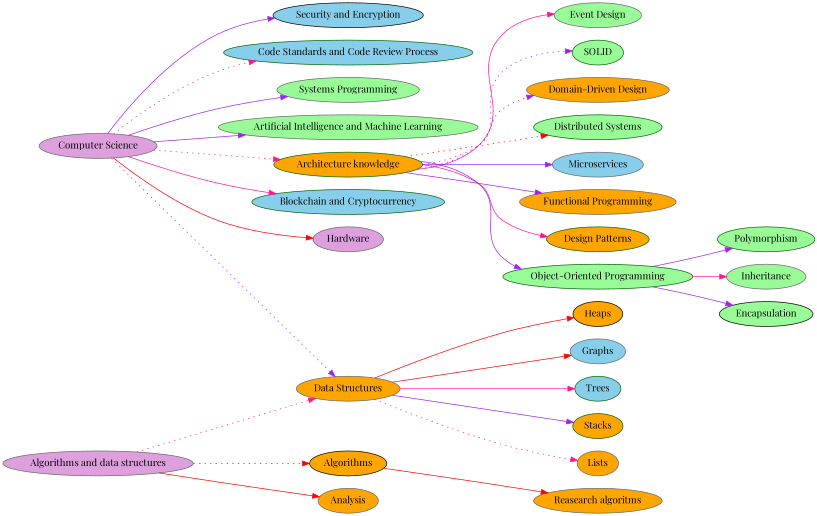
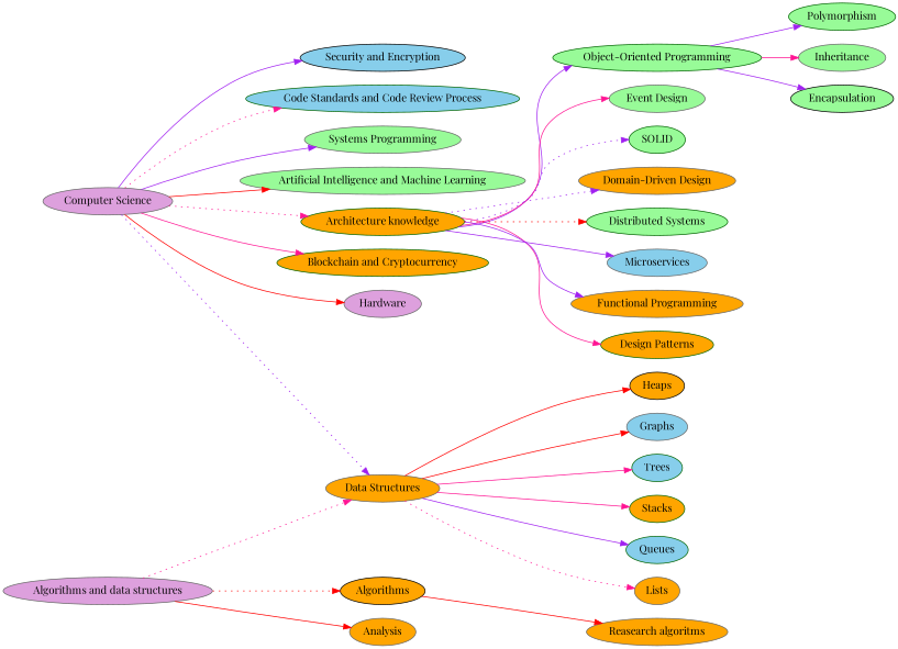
  digraph {
    fontname="Playfair Display"
    rankdir=LR
    node [color=gray40 fillcolor=orange fontname="Playfair Display" style=filled]
    edge [color=purple fontname="Playfair Display" style=solid]
    n1 [label="Data Structures"]
    n2 [fillcolor=skyblue label=Graphs]
    n3 [color=darkgreen fillcolor=skyblue label=Trees]
    n4 [color=darkgreen label=Stacks]
+   n5 [color=darkgreen fillcolor=skyblue label=Queues]
    n6 [label=Lists]
    n7 [color=black label=Heaps]
    n8 [fillcolor=plum label="Computer Science"]
    n9 [fillcolor=palegreen label="Artificial Intelligence and Machine Learning"]
    n10 [color=darkgreen label="Architecture knowledge"]
-   n11 [color=darkgreen fillcolor=skyblue label="Blockchain and Cryptocurrency"]
+   n11 [color=darkgreen label="Blockchain and Cryptocurrency"]
    n12 [fillcolor=plum label=Hardware]
    n13 [color=black fillcolor=skyblue label="Security and Encryption"]
    n14 [color=darkgreen fillcolor=skyblue label="Code Standards and Code Review Process"]
    n15 [fillcolor=palegreen label="Systems Programming"]
    n16 [color=darkgreen label="Design Patterns"]
    n17 [color=darkgreen fillcolor=palegreen label="Object-Oriented Programming"]
    n18 [fillcolor=palegreen label="Event Design"]
    n19 [color=darkgreen fillcolor=palegreen label=SOLID]
    n20 [label="Domain-Driven Design"]
    n21 [color=darkgreen fillcolor=palegreen label="Distributed Systems"]
    n22 [fillcolor=skyblue label=Microservices]
    n23 [label="Functional Programming"]
    n24 [fillcolor=plum label="Algorithms and data structures"]
    n25 [color=black label=Algorithms]
    n26 [label=Analysis]
    n27 [color=darkgreen fillcolor=palegreen label=Polymorphism]
    n28 [fillcolor=palegreen label=Inheritance]
    n29 [color=black fillcolor=palegreen label=Encapsulation]
    n30 [label="Reasearch algoritms"]
    n1 -> n2 [color=red]
    n1 -> n3 [color=deeppink]
-   n1 -> n4
+   n1 -> n4 [color=deeppink]
+   n1 -> n5
    n1 -> n6 [color=deeppink style=dotted]
    n1 -> n7 [color=red]
    n8 -> n1 [style=dotted]
-   n8 -> n9
+   n8 -> n9 [color=red]
    n8 -> n10 [color=deeppink style=dotted]
    n8 -> n11 [color=deeppink]
    n8 -> n12 [color=red]
    n8 -> n13
    n8 -> n14 [color=deeppink style=dotted]
    n8 -> n15
    n10 -> n16 [color=deeppink]
    n10 -> n17
    n10 -> n18 [color=deeppink]
    n10 -> n19 [style=dotted]
    n10 -> n20 [style=dotted]
    n10 -> n21 [color=red style=dotted]
    n10 -> n22
    n10 -> n23
    n17 -> n27
    n17 -> n28 [color=deeppink]
    n17 -> n29
    n24 -> n1 [color=deeppink style=dotted]
    n24 -> n25 [color=red style=dotted]
    n24 -> n26 [color=red]
    n25 -> n30 [color=red]
  }
